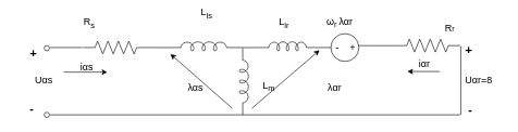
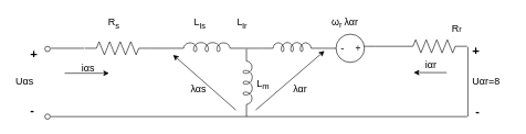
  <mxCell id="0" />
  <mxCell id="1" parent="0" />
  <mxCell id="2" value="" style="edgeStyle=orthogonalEdgeStyle;rounded=0;orthogonalLoop=1;jettySize=auto;html=1;startArrow=none;startFill=0;endArrow=none;endFill=0;" parent="1" source="3" edge="1"><mxGeometry relative="1" as="geometry"><mxPoint x="525" y="70" as="targetPoint" /></mxGeometry></mxCell>
  <mxCell id="3" value="" style="pointerEvents=1;verticalLabelPosition=bottom;shadow=0;dashed=0;align=center;fillColor=#ffffff;html=1;verticalAlign=top;strokeWidth=1;shape=mxgraph.electrical.resistors.resistor_2;" parent="1" vertex="1"><mxGeometry x="605" y="60" width="100" height="20" as="geometry" /></mxCell>
  <mxCell id="4" style="edgeStyle=none;rounded=0;orthogonalLoop=1;jettySize=auto;html=1;exitX=1;exitY=0.645;exitDx=0;exitDy=0;exitPerimeter=0;entryX=0;entryY=0.645;entryDx=0;entryDy=0;entryPerimeter=0;startArrow=none;startFill=0;endArrow=none;endFill=0;" parent="1" source="5" target="12" edge="1"><mxGeometry relative="1" as="geometry" /></mxCell>
  <mxCell id="5" value="" style="pointerEvents=1;verticalLabelPosition=bottom;shadow=0;dashed=0;align=center;fillColor=#ffffff;html=1;verticalAlign=top;strokeWidth=1;shape=mxgraph.electrical.inductors.inductor_5;" parent="1" vertex="1"><mxGeometry x="256" y="64" width="110" height="14" as="geometry" /></mxCell>
  <mxCell id="6" value="" style="pointerEvents=1;verticalLabelPosition=bottom;shadow=0;dashed=0;align=center;fillColor=#ffffff;html=1;verticalAlign=top;strokeWidth=1;shape=mxgraph.electrical.inductors.inductor_5;direction=south;" parent="1" vertex="1"><mxGeometry x="366" y="74" width="14" height="103" as="geometry" /></mxCell>
  <mxCell id="7" value="" style="ellipse;whiteSpace=wrap;html=1;aspect=fixed;" parent="1" vertex="1"><mxGeometry x="506.5" y="51.5" width="43" height="43" as="geometry" /></mxCell>
  <mxCell id="8" value="" style="edgeStyle=none;rounded=0;orthogonalLoop=1;jettySize=auto;html=1;startArrow=none;startFill=0;endArrow=none;endFill=0;entryX=0;entryY=0.645;entryDx=0;entryDy=0;entryPerimeter=0;" parent="1" source="10" target="5" edge="1"><mxGeometry relative="1" as="geometry"><mxPoint x="215" y="74" as="targetPoint" /></mxGeometry></mxCell>
  <mxCell id="9" value="" style="edgeStyle=none;rounded=0;orthogonalLoop=1;jettySize=auto;html=1;startArrow=none;startFill=0;endArrow=none;endFill=0;entryX=1.167;entryY=0.2;entryDx=0;entryDy=0;entryPerimeter=0;" parent="1" edge="1"><mxGeometry relative="1" as="geometry"><mxPoint x="125" y="73" as="sourcePoint" /><mxPoint x="75" y="73" as="targetPoint" /></mxGeometry></mxCell>
  <mxCell id="10" value="" style="pointerEvents=1;verticalLabelPosition=bottom;shadow=0;dashed=0;align=center;fillColor=#ffffff;html=1;verticalAlign=top;strokeWidth=1;shape=mxgraph.electrical.resistors.resistor_2;" parent="1" vertex="1"><mxGeometry x="126" y="63" width="100" height="20" as="geometry" /></mxCell>
  <mxCell id="11" style="edgeStyle=none;rounded=0;orthogonalLoop=1;jettySize=auto;html=1;exitX=1;exitY=0.645;exitDx=0;exitDy=0;exitPerimeter=0;entryX=0;entryY=0.5;entryDx=0;entryDy=0;startArrow=none;startFill=0;endArrow=none;endFill=0;" parent="1" source="12" target="7" edge="1"><mxGeometry relative="1" as="geometry" /></mxCell>
  <mxCell id="12" value="" style="pointerEvents=1;verticalLabelPosition=bottom;shadow=0;dashed=0;align=center;fillColor=#ffffff;html=1;verticalAlign=top;strokeWidth=1;shape=mxgraph.electrical.inductors.inductor_5;" parent="1" vertex="1"><mxGeometry x="395" y="64" width="90" height="14" as="geometry" /></mxCell>
  <mxCell id="13" value="" style="line;strokeWidth=1;html=1;" parent="1" vertex="1"><mxGeometry x="75" y="172" width="630" height="10" as="geometry" /></mxCell>
  <mxCell id="14" value="" style="line;strokeWidth=1;html=1;direction=south;" parent="1" vertex="1"><mxGeometry x="701" y="71" width="10" height="106" as="geometry" /></mxCell>
  <mxCell id="15" value="&lt;font style=&quot;font-size: 19px&quot;&gt;&lt;b&gt;+&lt;/b&gt;&lt;/font&gt;" style="text;html=1;resizable=0;points=[];autosize=1;align=left;verticalAlign=top;spacingTop=-4;" parent="1" vertex="1"><mxGeometry x="711" y="63" width="30" height="20" as="geometry" /></mxCell>
  <mxCell id="16" value="&lt;font style=&quot;font-size: 18px&quot;&gt;&lt;b&gt;-&lt;/b&gt;&lt;/font&gt;" style="text;html=1;resizable=0;points=[];autosize=1;align=left;verticalAlign=top;spacingTop=-4;" parent="1" vertex="1"><mxGeometry x="716" y="157" width="20" height="20" as="geometry" /></mxCell>
  <mxCell id="17" value="" style="ellipse;whiteSpace=wrap;html=1;aspect=fixed;strokeWidth=1;spacing=2;" parent="1" vertex="1"><mxGeometry x="63" y="67" as="geometry" /></mxCell>
  <mxCell id="18" value="" style="ellipse;whiteSpace=wrap;html=1;aspect=fixed;strokeWidth=1;strokeColor=#000000;" parent="1" vertex="1"><mxGeometry x="66" y="70" width="8" height="8" as="geometry" /></mxCell>
  <mxCell id="19" value="" style="ellipse;whiteSpace=wrap;html=1;aspect=fixed;strokeWidth=1;strokeColor=#000000;" parent="1" vertex="1"><mxGeometry x="66" y="173" width="8" height="8" as="geometry" /></mxCell>
  <mxCell id="20" value="&lt;font style=&quot;font-size: 19px&quot;&gt;&lt;b&gt;+&lt;/b&gt;&lt;/font&gt;" style="text;html=1;resizable=0;points=[];autosize=1;align=left;verticalAlign=top;spacingTop=-4;" parent="1" vertex="1"><mxGeometry x="42" y="69" width="30" height="20" as="geometry" /></mxCell>
  <mxCell id="21" value="&lt;font style=&quot;font-size: 18px&quot;&gt;&lt;b&gt;-&lt;/b&gt;&lt;/font&gt;" style="text;html=1;resizable=0;points=[];autosize=1;align=left;verticalAlign=top;spacingTop=-4;" parent="1" vertex="1"><mxGeometry x="42" y="155" width="20" height="20" as="geometry" /></mxCell>
  <mxCell id="22" value="&lt;font style=&quot;font-size: 14px&quot;&gt;+&lt;/font&gt;" style="text;html=1;resizable=0;points=[];autosize=1;align=left;verticalAlign=top;spacingTop=-4;" parent="1" vertex="1"><mxGeometry x="534" y="62" width="20" height="20" as="geometry" /></mxCell>
  <mxCell id="23" value="&lt;font style=&quot;font-size: 16px&quot;&gt;-&lt;/font&gt;" style="text;html=1;resizable=0;points=[];autosize=1;align=left;verticalAlign=top;spacingTop=-4;" parent="1" vertex="1"><mxGeometry x="511.5" y="61" width="20" height="20" as="geometry" /></mxCell>
  <mxCell id="24" value="" style="endArrow=classic;html=1;entryX=0.036;entryY=1.357;entryDx=0;entryDy=0;entryPerimeter=0;" parent="1" target="5" edge="1"><mxGeometry width="50" height="50" relative="1" as="geometry"><mxPoint x="355" y="167" as="sourcePoint" /><mxPoint x="271" y="79" as="targetPoint" /><Array as="points" /></mxGeometry></mxCell>
  <mxCell id="25" value="" style="endArrow=classic;html=1;" parent="1" edge="1"><mxGeometry width="50" height="50" relative="1" as="geometry"><mxPoint x="385" y="167" as="sourcePoint" /><mxPoint x="489" y="77" as="targetPoint" /><Array as="points" /></mxGeometry></mxCell>
  <mxCell id="26" value="" style="endArrow=classic;html=1;exitX=0.28;exitY=1.8;exitDx=0;exitDy=0;exitPerimeter=0;" parent="1" edge="1"><mxGeometry width="50" height="50" relative="1" as="geometry"><mxPoint x="96" y="111" as="sourcePoint" /><mxPoint x="163" y="111" as="targetPoint" /></mxGeometry></mxCell>
  <mxCell id="27" value="&lt;font style=&quot;font-size: 15px&quot;&gt;&lt;span&gt;U&lt;/span&gt;αr=8&lt;/font&gt;&lt;span&gt;&lt;br&gt;&lt;/span&gt;" style="text;html=1;resizable=0;points=[];autosize=1;align=left;verticalAlign=top;spacingTop=-4;" parent="1" vertex="1"><mxGeometry x="711" y="110.5" width="60" height="20" as="geometry" /></mxCell>
- <mxCell id="28" value="&lt;font style=&quot;font-size: 15px&quot;&gt;&lt;span&gt;U&lt;/span&gt;αs&lt;/font&gt;&lt;span&gt;&lt;br&gt;&lt;/span&gt;" style="text;html=1;resizable=0;points=[];autosize=1;align=left;verticalAlign=top;spacingTop=-4;" parent="1" vertex="1"><mxGeometry x="50" y="111.5" width="40" height="20" as="geometry" /></mxCell>
+ <mxCell id="28" value="&lt;font style=&quot;font-size: 15px&quot;&gt;&lt;span&gt;U&lt;/span&gt;αs&lt;/font&gt;&lt;span&gt;&lt;br&gt;&lt;/span&gt;" style="text;html=1;resizable=0;points=[];autosize=1;align=left;verticalAlign=top;spacingTop=-4;" parent="1" vertex="1"><mxGeometry x="20" y="111.5" width="40" height="20" as="geometry" /></mxCell>
  <mxCell id="29" value="" style="endArrow=classic;html=1;" parent="1" edge="1"><mxGeometry width="50" height="50" relative="1" as="geometry"><mxPoint x="674" y="110" as="sourcePoint" /><mxPoint x="624" y="110" as="targetPoint" /></mxGeometry></mxCell>
  <mxCell id="30" value="&lt;font style=&quot;font-size: 15px&quot;&gt;iαs&lt;/font&gt;&lt;span&gt;&lt;br&gt;&lt;/span&gt;" style="text;html=1;resizable=0;points=[];autosize=1;align=left;verticalAlign=top;spacingTop=-4;" parent="1" vertex="1"><mxGeometry x="120" y="91.5" width="40" height="20" as="geometry" /></mxCell>
  <mxCell id="31" value="&lt;font style=&quot;font-size: 15px&quot;&gt;iαr&lt;/font&gt;&lt;span&gt;&lt;br&gt;&lt;/span&gt;" style="text;html=1;resizable=0;points=[];autosize=1;align=left;verticalAlign=top;spacingTop=-4;" parent="1" vertex="1"><mxGeometry x="640" y="87" width="30" height="20" as="geometry" /></mxCell>
  <mxCell id="32" value="&lt;font style=&quot;font-size: 15px&quot;&gt;ω&lt;sub&gt;r&amp;nbsp;&lt;/sub&gt;λαr&lt;/font&gt;&lt;span&gt;&lt;br&gt;&lt;/span&gt;" style="text;html=1;resizable=0;points=[];autosize=1;align=left;verticalAlign=top;spacingTop=-4;" parent="1" vertex="1"><mxGeometry x="498" y="20.5" width="60" height="20" as="geometry" /></mxCell>
- <mxCell id="33" value="&lt;font style=&quot;font-size: 15px&quot;&gt;L&lt;sub&gt;ls&lt;/sub&gt;&lt;/font&gt;" style="text;html=1;resizable=0;points=[];autosize=1;align=left;verticalAlign=top;spacingTop=-4;" parent="1" vertex="1"><mxGeometry x="305" y="6.5" width="30" height="20" as="geometry" /></mxCell>
- <mxCell id="34" value="&lt;font style=&quot;font-size: 15px&quot;&gt;L&lt;sub&gt;lr&lt;/sub&gt;&lt;/font&gt;" style="text;html=1;resizable=0;points=[];autosize=1;align=left;verticalAlign=top;spacingTop=-4;" parent="1" vertex="1"><mxGeometry x="425" y="21.5" width="30" height="20" as="geometry" /></mxCell>
- <mxCell id="35" value="&lt;font style=&quot;font-size: 15px&quot;&gt;&lt;font style=&quot;font-size: 15px&quot;&gt;L&lt;/font&gt;&lt;font style=&quot;font-size: 15px&quot;&gt;&lt;sub&gt;m&lt;/sub&gt;&lt;/font&gt;&lt;/font&gt;" style="text;html=1;resizable=0;points=[];autosize=1;align=left;verticalAlign=top;spacingTop=-4;" parent="1" vertex="1"><mxGeometry x="400" y="120" width="30" height="20" as="geometry" /></mxCell>
- <mxCell id="36" value="&lt;font style=&quot;font-size: 15px&quot;&gt;R&lt;sub&gt;s&lt;/sub&gt;&lt;/font&gt;" style="text;html=1;resizable=0;points=[];autosize=1;align=left;verticalAlign=top;spacingTop=-4;" parent="1" vertex="1"><mxGeometry x="125" y="22" width="30" height="20" as="geometry" /></mxCell>
+ <mxCell id="33" value="&lt;font style=&quot;font-size: 15px&quot;&gt;L&lt;sub&gt;ls&lt;/sub&gt;&lt;/font&gt;" style="text;html=1;resizable=0;points=[];autosize=1;align=left;verticalAlign=top;spacingTop=-4;" parent="1" vertex="1"><mxGeometry x="290" y="21.5" width="30" height="20" as="geometry" /></mxCell>
+ <mxCell id="34" value="&lt;font style=&quot;font-size: 15px&quot;&gt;L&lt;sub&gt;lr&lt;/sub&gt;&lt;/font&gt;" style="text;html=1;resizable=0;points=[];autosize=1;align=left;verticalAlign=top;spacingTop=-4;" parent="1" vertex="1"><mxGeometry x="355" y="21.5" width="30" height="20" as="geometry" /></mxCell>
+ <mxCell id="35" value="&lt;font style=&quot;font-size: 15px&quot;&gt;&lt;font style=&quot;font-size: 15px&quot;&gt;L&lt;/font&gt;&lt;font style=&quot;font-size: 15px&quot;&gt;&lt;sub&gt;m&lt;/sub&gt;&lt;/font&gt;&lt;/font&gt;" style="text;html=1;resizable=0;points=[];autosize=1;align=left;verticalAlign=top;spacingTop=-4;" parent="1" vertex="1"><mxGeometry x="385" y="115" width="30" height="20" as="geometry" /></mxCell>
+ <mxCell id="36" value="&lt;font style=&quot;font-size: 15px&quot;&gt;R&lt;sub&gt;s&lt;/sub&gt;&lt;/font&gt;" style="text;html=1;resizable=0;points=[];autosize=1;align=left;verticalAlign=top;spacingTop=-4;" parent="1" vertex="1"><mxGeometry x="160" y="22" width="30" height="20" as="geometry" /></mxCell>
  <mxCell id="37" value="&lt;font style=&quot;font-size: 15px&quot;&gt;R&lt;/font&gt;&lt;font style=&quot;font-size: 12.5px&quot;&gt;r&lt;/font&gt;" style="text;html=1;resizable=0;points=[];autosize=1;align=left;verticalAlign=top;spacingTop=-4;" parent="1" vertex="1"><mxGeometry x="680" y="31.5" width="30" height="20" as="geometry" /></mxCell>
  <mxCell id="38" value="&lt;font style=&quot;font-size: 15px&quot;&gt;λ&lt;span&gt;αs&lt;/span&gt;&lt;/font&gt;" style="text;html=1;resizable=0;points=[];autosize=1;align=left;verticalAlign=top;spacingTop=-4;" parent="1" vertex="1"><mxGeometry x="285" y="124" width="40" height="20" as="geometry" /></mxCell>
- <mxCell id="39" value="&lt;font style=&quot;font-size: 15px&quot;&gt;&lt;span&gt;λ&lt;/span&gt;&lt;span&gt;αr&lt;/span&gt;&lt;/font&gt;&lt;br&gt;" style="text;html=1;resizable=0;points=[];autosize=1;align=left;verticalAlign=top;spacingTop=-4;" parent="1" vertex="1"><mxGeometry x="500" y="123.5" width="40" height="20" as="geometry" /></mxCell>
+ <mxCell id="39" value="&lt;font style=&quot;font-size: 15px&quot;&gt;&lt;span&gt;λ&lt;/span&gt;&lt;span&gt;αr&lt;/span&gt;&lt;/font&gt;&lt;br&gt;" style="text;html=1;resizable=0;points=[];autosize=1;align=left;verticalAlign=top;spacingTop=-4;" parent="1" vertex="1"><mxGeometry x="440" y="123.5" width="40" height="20" as="geometry" /></mxCell>
